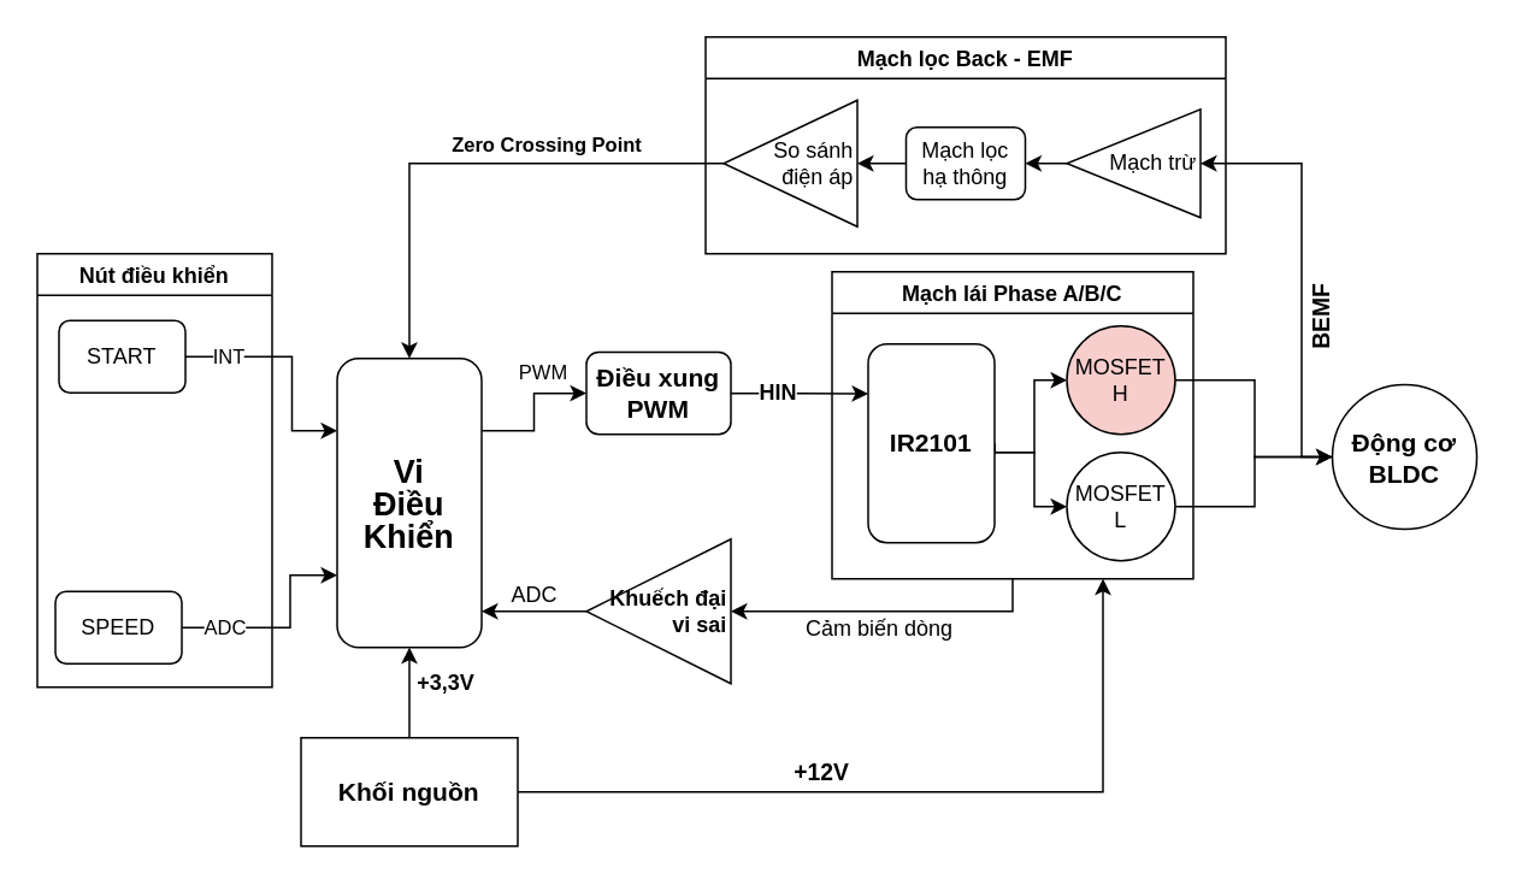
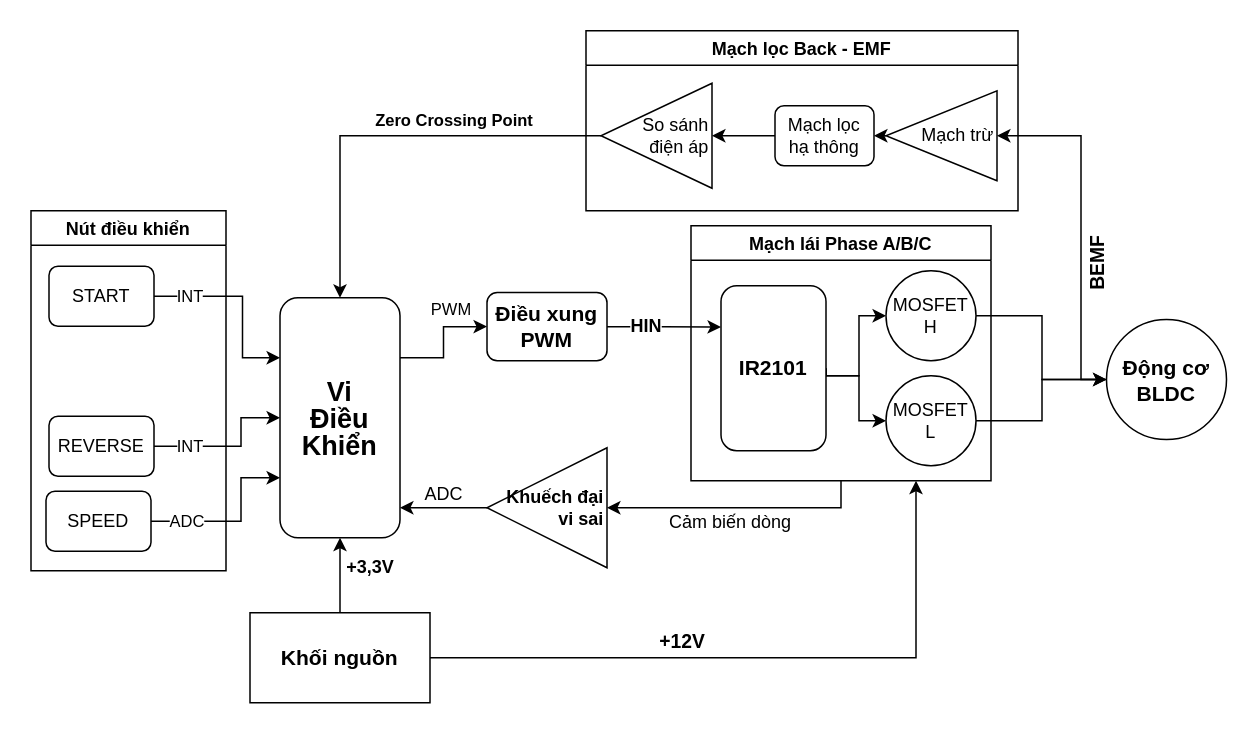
  <mxCell id="0" />
  <mxCell id="1" parent="0" />
  <mxCell id="2" value="PWM" style="edgeStyle=orthogonalEdgeStyle;rounded=0;orthogonalLoop=1;jettySize=auto;html=1;exitX=1;exitY=0.25;exitDx=0;exitDy=0;entryX=0;entryY=0.5;entryDx=0;entryDy=0;labelBackgroundColor=none;" edge="1" parent="1" source="3" target="20"><mxGeometry x="0.391" y="11" relative="1" as="geometry"><Array as="points"><mxPoint x="295" y="238" /><mxPoint x="295" y="217" /></Array><mxPoint as="offset" /></mxGeometry></mxCell>
  <mxCell id="3" value="&lt;h2 style=&quot;line-height: 1&quot;&gt;Vi&lt;br&gt;Điều&lt;br&gt;Khiển&lt;/h2&gt;" style="rounded=1;whiteSpace=wrap;html=1;" parent="1" vertex="1"><mxGeometry x="186" y="198" width="80" height="160" as="geometry" /></mxCell>
  <mxCell id="4" value="INT" style="edgeStyle=orthogonalEdgeStyle;rounded=0;orthogonalLoop=1;jettySize=auto;html=1;exitX=1;exitY=0.5;exitDx=0;exitDy=0;entryX=0;entryY=0.25;entryDx=0;entryDy=0;" parent="1" source="35" target="3" edge="1"><mxGeometry x="-0.616" relative="1" as="geometry"><mxPoint as="offset" /><mxPoint x="116" y="204.5" as="sourcePoint" /><Array as="points"><mxPoint x="161" y="197" /><mxPoint x="161" y="238" /></Array></mxGeometry></mxCell>
+ <mxCell id="5" value="INT" style="edgeStyle=orthogonalEdgeStyle;rounded=0;orthogonalLoop=1;jettySize=auto;html=1;exitX=1;exitY=0.5;exitDx=0;exitDy=0;entryX=0;entryY=0.5;entryDx=0;entryDy=0;fontSize=11;" parent="1" source="34" target="3" edge="1"><mxGeometry x="-0.543" relative="1" as="geometry"><mxPoint as="offset" /><mxPoint x="116" y="300.5" as="sourcePoint" /><Array as="points"><mxPoint x="160" y="297" /><mxPoint x="160" y="278" /></Array></mxGeometry></mxCell>
  <mxCell id="6" value="ADC" style="edgeStyle=orthogonalEdgeStyle;rounded=0;orthogonalLoop=1;jettySize=auto;html=1;entryX=0;entryY=0.75;entryDx=0;entryDy=0;fontSize=11;exitX=1;exitY=0.5;exitDx=0;exitDy=0;" parent="1" source="33" target="3" edge="1"><mxGeometry x="-0.583" relative="1" as="geometry"><mxPoint as="offset" /><mxPoint x="116" y="351.5" as="sourcePoint" /><Array as="points"><mxPoint x="160" y="347" /><mxPoint x="160" y="318" /></Array></mxGeometry></mxCell>
  <mxCell id="7" value="&lt;h3&gt;Động cơ&lt;br&gt;BLDC&lt;/h3&gt;" style="ellipse;whiteSpace=wrap;html=1;aspect=fixed;" parent="1" vertex="1"><mxGeometry x="737" y="212.5" width="80" height="80" as="geometry" /></mxCell>
  <mxCell id="8" value="&lt;h3 style=&quot;font-size: 12px&quot;&gt;+3,3V&lt;/h3&gt;" style="edgeStyle=orthogonalEdgeStyle;rounded=0;orthogonalLoop=1;jettySize=auto;html=1;exitX=0.5;exitY=0;exitDx=0;exitDy=0;entryX=0.5;entryY=1;entryDx=0;entryDy=0;verticalAlign=middle;horizontal=1;labelBackgroundColor=none;fontSize=11;" parent="1" source="10" target="3" edge="1"><mxGeometry x="0.2" y="-20" relative="1" as="geometry"><mxPoint as="offset" /></mxGeometry></mxCell>
  <mxCell id="9" value="&lt;h3&gt;+12V&lt;/h3&gt;" style="edgeStyle=orthogonalEdgeStyle;rounded=0;orthogonalLoop=1;jettySize=auto;html=1;exitX=1;exitY=0.5;exitDx=0;exitDy=0;labelBackgroundColor=none;entryX=0.75;entryY=1;entryDx=0;entryDy=0;" parent="1" source="10" target="12" edge="1"><mxGeometry x="-0.24" y="11" relative="1" as="geometry"><mxPoint as="offset" /><mxPoint x="554" y="370" as="targetPoint" /><Array as="points"><mxPoint x="610" y="438" /></Array></mxGeometry></mxCell>
  <mxCell id="10" value="&lt;h3&gt;Khối nguồn&lt;/h3&gt;" style="rounded=0;whiteSpace=wrap;html=1;" parent="1" vertex="1"><mxGeometry x="166" y="408" width="120" height="60" as="geometry" /></mxCell>
  <mxCell id="11" value="Cảm biến dòng" style="edgeStyle=orthogonalEdgeStyle;rounded=0;orthogonalLoop=1;jettySize=auto;html=1;entryX=0;entryY=0.5;entryDx=0;entryDy=0;fontSize=12;exitX=0.5;exitY=1;exitDx=0;exitDy=0;labelBackgroundColor=none;" edge="1" parent="1" source="12" target="31"><mxGeometry x="0.058" y="10" relative="1" as="geometry"><Array as="points"><mxPoint x="560" y="338" /></Array><mxPoint as="offset" /></mxGeometry></mxCell>
  <mxCell id="12" value="Mạch lái Phase A/B/C" style="swimlane;startSize=23;" parent="1" vertex="1"><mxGeometry x="460" y="150" width="200" height="170" as="geometry" /></mxCell>
  <mxCell id="13" style="edgeStyle=orthogonalEdgeStyle;rounded=0;orthogonalLoop=1;jettySize=auto;html=1;exitX=1;exitY=0.5;exitDx=0;exitDy=0;entryX=0;entryY=0.5;entryDx=0;entryDy=0;" parent="12" source="15" target="16" edge="1"><mxGeometry relative="1" as="geometry"><Array as="points"><mxPoint x="90" y="100" /><mxPoint x="112" y="100" /><mxPoint x="112" y="60" /></Array></mxGeometry></mxCell>
  <mxCell id="14" style="edgeStyle=orthogonalEdgeStyle;rounded=0;orthogonalLoop=1;jettySize=auto;html=1;exitX=1;exitY=0.5;exitDx=0;exitDy=0;entryX=0;entryY=0.5;entryDx=0;entryDy=0;" parent="12" source="15" target="17" edge="1"><mxGeometry relative="1" as="geometry"><Array as="points"><mxPoint x="90" y="100" /><mxPoint x="112" y="100" /><mxPoint x="112" y="130" /></Array></mxGeometry></mxCell>
  <mxCell id="15" value="&lt;h3&gt;IR2101&lt;/h3&gt;" style="rounded=1;whiteSpace=wrap;html=1;" parent="12" vertex="1"><mxGeometry x="20" y="40" width="70" height="110" as="geometry" /></mxCell>
- <mxCell id="16" value="MOSFET&lt;br&gt;H" style="ellipse;whiteSpace=wrap;html=1;aspect=fixed;fillColor=#f8cecc;" parent="12" vertex="1"><mxGeometry x="130" y="30" width="60" height="60" as="geometry" /></mxCell>
+ <mxCell id="16" value="MOSFET&lt;br&gt;H" style="ellipse;whiteSpace=wrap;html=1;aspect=fixed;" parent="12" vertex="1"><mxGeometry x="130" y="30" width="60" height="60" as="geometry" /></mxCell>
  <mxCell id="17" value="MOSFET&lt;br&gt;L" style="ellipse;whiteSpace=wrap;html=1;aspect=fixed;" parent="12" vertex="1"><mxGeometry x="130" y="100" width="60" height="60" as="geometry" /></mxCell>
  <mxCell id="18" style="edgeStyle=orthogonalEdgeStyle;rounded=0;orthogonalLoop=1;jettySize=auto;html=1;entryX=0;entryY=0.5;entryDx=0;entryDy=0;" parent="1" source="16" target="7" edge="1"><mxGeometry relative="1" as="geometry"><Array as="points"><mxPoint x="694" y="210" /><mxPoint x="694" y="253" /></Array></mxGeometry></mxCell>
  <mxCell id="19" value="HIN" style="edgeStyle=orthogonalEdgeStyle;rounded=0;orthogonalLoop=1;jettySize=auto;html=1;entryX=0;entryY=0.25;entryDx=0;entryDy=0;fontSize=12;fontStyle=1" parent="1" source="20" target="15" edge="1"><mxGeometry x="-0.318" relative="1" as="geometry"><mxPoint as="offset" /></mxGeometry></mxCell>
  <mxCell id="20" value="&lt;h3&gt;Điều xung PWM&lt;/h3&gt;" style="rounded=1;whiteSpace=wrap;html=1;" parent="1" vertex="1"><mxGeometry x="324" y="194.5" width="80" height="45.5" as="geometry" /></mxCell>
  <mxCell id="21" style="edgeStyle=orthogonalEdgeStyle;rounded=0;orthogonalLoop=1;jettySize=auto;html=1;entryX=0;entryY=0.5;entryDx=0;entryDy=0;" parent="1" source="17" target="7" edge="1"><mxGeometry relative="1" as="geometry"><mxPoint x="690" y="250" as="targetPoint" /><Array as="points"><mxPoint x="694" y="280" /><mxPoint x="694" y="253" /></Array></mxGeometry></mxCell>
  <mxCell id="22" value="&lt;h3&gt;BEMF&lt;/h3&gt;" style="endArrow=classic;html=1;rounded=0;edgeStyle=orthogonalEdgeStyle;entryX=0;entryY=0.5;entryDx=0;entryDy=0;exitX=0;exitY=0.5;exitDx=0;exitDy=0;labelBackgroundColor=none;horizontal=0;" parent="1" source="7" target="25" edge="1"><mxGeometry x="-0.189" y="-10" width="50" height="50" relative="1" as="geometry"><mxPoint x="720" y="250" as="sourcePoint" /><mxPoint x="690" y="68.5" as="targetPoint" /><Array as="points"><mxPoint x="720" y="253" /><mxPoint x="720" y="90" /></Array><mxPoint y="1" as="offset" /></mxGeometry></mxCell>
  <mxCell id="23" value="Mạch lọc Back - EMF" style="swimlane;" parent="1" vertex="1"><mxGeometry x="390" y="20" width="288" height="120" as="geometry" /></mxCell>
  <mxCell id="24" style="edgeStyle=orthogonalEdgeStyle;rounded=0;orthogonalLoop=1;jettySize=auto;html=1;exitX=1;exitY=0.5;exitDx=0;exitDy=0;entryX=1;entryY=0.5;entryDx=0;entryDy=0;" parent="23" source="25" target="27" edge="1"><mxGeometry relative="1" as="geometry" /></mxCell>
  <mxCell id="25" value="Mạch trừ" style="triangle;whiteSpace=wrap;html=1;direction=west;align=right;" parent="23" vertex="1"><mxGeometry x="200" y="40" width="74" height="60" as="geometry" /></mxCell>
  <mxCell id="26" style="edgeStyle=orthogonalEdgeStyle;rounded=0;orthogonalLoop=1;jettySize=auto;html=1;exitX=0;exitY=0.5;exitDx=0;exitDy=0;entryX=0;entryY=0.5;entryDx=0;entryDy=0;" parent="23" source="27" target="28" edge="1"><mxGeometry relative="1" as="geometry" /></mxCell>
- <mxCell id="27" value="Mạch lọc hạ thông" style="rounded=1;whiteSpace=wrap;html=1;" parent="23" vertex="1"><mxGeometry x="111" y="50" width="66" height="40" as="geometry" /></mxCell>
+ <mxCell id="27" value="Mạch lọc hạ thông" style="rounded=1;whiteSpace=wrap;html=1;" parent="23" vertex="1"><mxGeometry x="126" y="50" width="66" height="40" as="geometry" /></mxCell>
  <mxCell id="28" value="So sánh &lt;br&gt;điện áp" style="triangle;whiteSpace=wrap;html=1;direction=west;align=right;" parent="23" vertex="1"><mxGeometry x="10" y="35" width="74" height="70" as="geometry" /></mxCell>
  <mxCell id="29" value="&lt;h4&gt;Zero Crossing Point&lt;/h4&gt;" style="edgeStyle=orthogonalEdgeStyle;rounded=0;orthogonalLoop=1;jettySize=auto;html=1;exitX=1;exitY=0.5;exitDx=0;exitDy=0;entryX=0.5;entryY=0;entryDx=0;entryDy=0;labelBackgroundColor=none;" parent="1" source="28" target="3" edge="1"><mxGeometry x="-0.308" y="-10" relative="1" as="geometry"><mxPoint as="offset" /></mxGeometry></mxCell>
  <mxCell id="30" value="ADC" style="edgeStyle=orthogonalEdgeStyle;rounded=0;orthogonalLoop=1;jettySize=auto;html=1;entryX=1;entryY=0.875;entryDx=0;entryDy=0;entryPerimeter=0;fontSize=12;labelBackgroundColor=none;" edge="1" parent="1" source="31" target="3"><mxGeometry y="-9" relative="1" as="geometry"><mxPoint as="offset" /></mxGeometry></mxCell>
  <mxCell id="31" value="&lt;b&gt;Khuếch đại&lt;br&gt;vi sai&lt;/b&gt;" style="triangle;whiteSpace=wrap;html=1;fontSize=12;direction=west;align=right;" vertex="1" parent="1"><mxGeometry x="324" y="298" width="80" height="80" as="geometry" /></mxCell>
  <mxCell id="32" value="Nút điều khiển" style="swimlane;" vertex="1" parent="1"><mxGeometry x="20" y="140" width="130" height="240" as="geometry"><mxRectangle x="14" y="252" width="110" height="23" as="alternateBounds" /></mxGeometry></mxCell>
  <mxCell id="33" value="SPEED" style="rounded=1;whiteSpace=wrap;html=1;" vertex="1" parent="32"><mxGeometry x="10" y="187" width="70" height="40" as="geometry" /></mxCell>
+ <mxCell id="34" value="REVERSE" style="rounded=1;whiteSpace=wrap;html=1;" vertex="1" parent="32"><mxGeometry x="12" y="137" width="70" height="40" as="geometry" /></mxCell>
  <mxCell id="35" value="START" style="rounded=1;whiteSpace=wrap;html=1;" vertex="1" parent="32"><mxGeometry x="12" y="37" width="70" height="40" as="geometry" /></mxCell>
